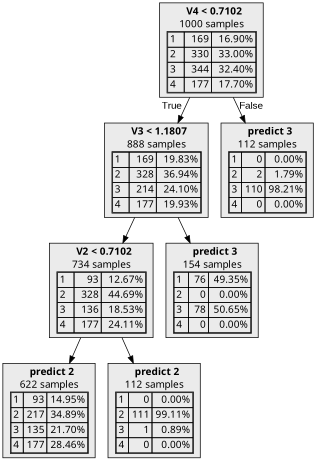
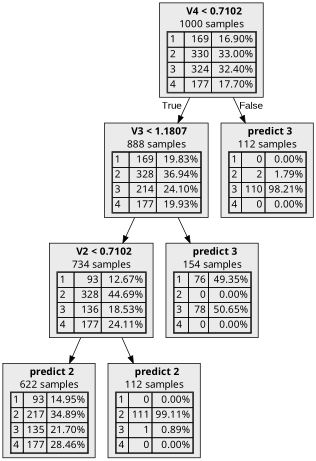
  digraph {
    node [fillcolor="#EBEBEB" fontname="bold arial" shape=box style=filled color=black]
-   n1 [label=<  <TABLE BORDER="0" CELLPADDING="0">       <TR>     <TD>       <B>V4 &lt; 0.7102</B>     </TD>   </TR>      <TR>       <TD>1000 samples</TD>     </TR>     <TR>   <TD>     <TABLE CELLSPACING="0">                <TR >     <TD ALIGN="LEFT">1</TD>     <TD ALIGN="RIGHT">169</TD>     <TD ALIGN="RIGHT">16.90%</TD>   </TR>   <TR class="highlighted">     <TD ALIGN="LEFT">2</TD>     <TD ALIGN="RIGHT">330</TD>     <TD ALIGN="RIGHT">33.00%</TD>   </TR>   <TR >     <TD ALIGN="LEFT">3</TD>     <TD ALIGN="RIGHT">344</TD>     <TD ALIGN="RIGHT">32.40%</TD>   </TR>   <TR >     <TD ALIGN="LEFT">4</TD>     <TD ALIGN="RIGHT">177</TD>     <TD ALIGN="RIGHT">17.70%</TD>   </TR>      </TABLE>   </TD> </TR>    </TABLE> > color=""]
+   n1 [label=<  <TABLE BORDER="0" CELLPADDING="0">       <TR>     <TD>       <B>V4 &lt; 0.7102</B>     </TD>   </TR>      <TR>       <TD>1000 samples</TD>     </TR>     <TR>   <TD>     <TABLE CELLSPACING="0">                <TR >     <TD ALIGN="LEFT">1</TD>     <TD ALIGN="RIGHT">169</TD>     <TD ALIGN="RIGHT">16.90%</TD>   </TR>   <TR class="highlighted">     <TD ALIGN="LEFT">2</TD>     <TD ALIGN="RIGHT">330</TD>     <TD ALIGN="RIGHT">33.00%</TD>   </TR>   <TR >     <TD ALIGN="LEFT">3</TD>     <TD ALIGN="RIGHT">324</TD>     <TD ALIGN="RIGHT">32.40%</TD>   </TR>   <TR >     <TD ALIGN="LEFT">4</TD>     <TD ALIGN="RIGHT">177</TD>     <TD ALIGN="RIGHT">17.70%</TD>   </TR>      </TABLE>   </TD> </TR>    </TABLE> > color=""]
    n2 [label=<  <TABLE BORDER="0" CELLPADDING="0">       <TR>     <TD>       <B>V3 &lt; 1.1807</B>     </TD>   </TR>      <TR>       <TD>888 samples</TD>     </TR>     <TR>   <TD>     <TABLE CELLSPACING="0">                <TR >     <TD ALIGN="LEFT">1</TD>     <TD ALIGN="RIGHT">169</TD>     <TD ALIGN="RIGHT">19.83%</TD>   </TR>   <TR class="highlighted">     <TD ALIGN="LEFT">2</TD>     <TD ALIGN="RIGHT">328</TD>     <TD ALIGN="RIGHT">36.94%</TD>   </TR>   <TR >     <TD ALIGN="LEFT">3</TD>     <TD ALIGN="RIGHT">214</TD>     <TD ALIGN="RIGHT">24.10%</TD>   </TR>   <TR >     <TD ALIGN="LEFT">4</TD>     <TD ALIGN="RIGHT">177</TD>     <TD ALIGN="RIGHT">19.93%</TD>   </TR>      </TABLE>   </TD> </TR>    </TABLE> > color=""]
    n3 [label=<  <TABLE BORDER="0" CELLPADDING="0">       <TR>     <TD>       <B>predict 3</B>     </TD>   </TR>      <TR>       <TD>112 samples</TD>     </TR>     <TR>   <TD>     <TABLE CELLSPACING="0">                <TR >     <TD ALIGN="LEFT">1</TD>     <TD ALIGN="RIGHT">0</TD>     <TD ALIGN="RIGHT">0.00%</TD>   </TR>   <TR >     <TD ALIGN="LEFT">2</TD>     <TD ALIGN="RIGHT">2</TD>     <TD ALIGN="RIGHT">1.79%</TD>   </TR>   <TR class="highlighted">     <TD ALIGN="LEFT">3</TD>     <TD ALIGN="RIGHT">110</TD>     <TD ALIGN="RIGHT">98.21%</TD>   </TR>   <TR >     <TD ALIGN="LEFT">4</TD>     <TD ALIGN="RIGHT">0</TD>     <TD ALIGN="RIGHT">0.00%</TD>   </TR>      </TABLE>   </TD> </TR>    </TABLE> >]
    n4 [label=<  <TABLE BORDER="0" CELLPADDING="0">       <TR>     <TD>       <B>V2 &lt; 0.7102</B>     </TD>   </TR>      <TR>       <TD>734 samples</TD>     </TR>     <TR>   <TD>     <TABLE CELLSPACING="0">                <TR >     <TD ALIGN="LEFT">1</TD>     <TD ALIGN="RIGHT">93</TD>     <TD ALIGN="RIGHT">12.67%</TD>   </TR>   <TR class="highlighted">     <TD ALIGN="LEFT">2</TD>     <TD ALIGN="RIGHT">328</TD>     <TD ALIGN="RIGHT">44.69%</TD>   </TR>   <TR >     <TD ALIGN="LEFT">3</TD>     <TD ALIGN="RIGHT">136</TD>     <TD ALIGN="RIGHT">18.53%</TD>   </TR>   <TR >     <TD ALIGN="LEFT">4</TD>     <TD ALIGN="RIGHT">177</TD>     <TD ALIGN="RIGHT">24.11%</TD>   </TR>      </TABLE>   </TD> </TR>    </TABLE> > color=""]
    n5 [label=<  <TABLE BORDER="0" CELLPADDING="0">       <TR>     <TD>       <B>predict 3</B>     </TD>   </TR>      <TR>       <TD>154 samples</TD>     </TR>     <TR>   <TD>     <TABLE CELLSPACING="0">                <TR >     <TD ALIGN="LEFT">1</TD>     <TD ALIGN="RIGHT">76</TD>     <TD ALIGN="RIGHT">49.35%</TD>   </TR>   <TR >     <TD ALIGN="LEFT">2</TD>     <TD ALIGN="RIGHT">0</TD>     <TD ALIGN="RIGHT">0.00%</TD>   </TR>   <TR class="highlighted">     <TD ALIGN="LEFT">3</TD>     <TD ALIGN="RIGHT">78</TD>     <TD ALIGN="RIGHT">50.65%</TD>   </TR>   <TR >     <TD ALIGN="LEFT">4</TD>     <TD ALIGN="RIGHT">0</TD>     <TD ALIGN="RIGHT">0.00%</TD>   </TR>      </TABLE>   </TD> </TR>    </TABLE> >]
    n6 [label=<  <TABLE BORDER="0" CELLPADDING="0">       <TR>     <TD>       <B>predict 2</B>     </TD>   </TR>      <TR>       <TD>622 samples</TD>     </TR>     <TR>   <TD>     <TABLE CELLSPACING="0">                <TR >     <TD ALIGN="LEFT">1</TD>     <TD ALIGN="RIGHT">93</TD>     <TD ALIGN="RIGHT">14.95%</TD>   </TR>   <TR class="highlighted">     <TD ALIGN="LEFT">2</TD>     <TD ALIGN="RIGHT">217</TD>     <TD ALIGN="RIGHT">34.89%</TD>   </TR>   <TR >     <TD ALIGN="LEFT">3</TD>     <TD ALIGN="RIGHT">135</TD>     <TD ALIGN="RIGHT">21.70%</TD>   </TR>   <TR >     <TD ALIGN="LEFT">4</TD>     <TD ALIGN="RIGHT">177</TD>     <TD ALIGN="RIGHT">28.46%</TD>   </TR>      </TABLE>   </TD> </TR>    </TABLE> >]
    n7 [label=<  <TABLE BORDER="0" CELLPADDING="0">       <TR>     <TD>       <B>predict 2</B>     </TD>   </TR>      <TR>       <TD>112 samples</TD>     </TR>     <TR>   <TD>     <TABLE CELLSPACING="0">                <TR >     <TD ALIGN="LEFT">1</TD>     <TD ALIGN="RIGHT">0</TD>     <TD ALIGN="RIGHT">0.00%</TD>   </TR>   <TR class="highlighted">     <TD ALIGN="LEFT">2</TD>     <TD ALIGN="RIGHT">111</TD>     <TD ALIGN="RIGHT">99.11%</TD>   </TR>   <TR >     <TD ALIGN="LEFT">3</TD>     <TD ALIGN="RIGHT">1</TD>     <TD ALIGN="RIGHT">0.89%</TD>   </TR>   <TR >     <TD ALIGN="LEFT">4</TD>     <TD ALIGN="RIGHT">0</TD>     <TD ALIGN="RIGHT">0.00%</TD>   </TR>      </TABLE>   </TD> </TR>    </TABLE> >]
    n1 -> n2 [fontname=arial headlabel=True labelangle=45 labeldistance=2.5]
    n1 -> n3 [fontname=arial headlabel=False labelangle=-45 labeldistance=2.5]
    n2 -> n4
    n2 -> n5
    n4 -> n6
    n4 -> n7
  }
